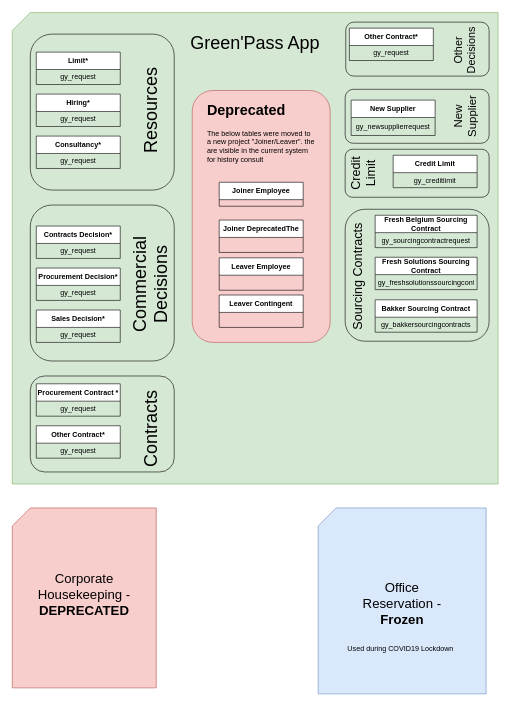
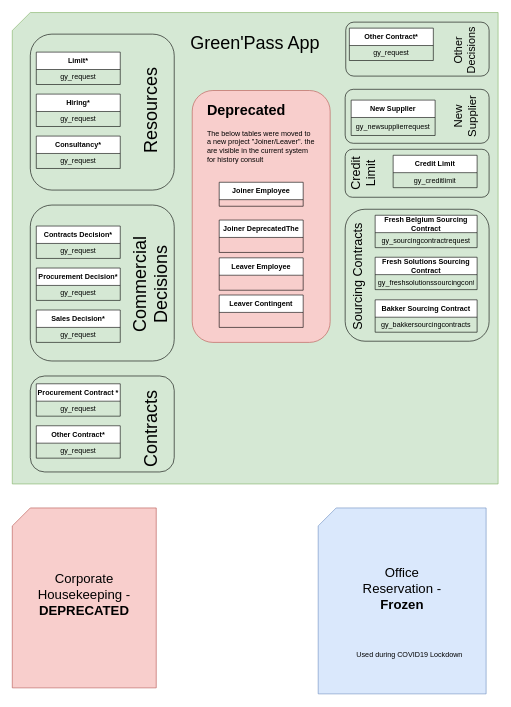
  <mxCell id="0" />
  <mxCell id="1" parent="0" />
  <mxCell id="2" value="" style="shape=card;whiteSpace=wrap;html=1;fillColor=#d5e8d4;strokeColor=#82b366;" parent="1" vertex="1"><mxGeometry x="20" y="20" width="810" height="786" as="geometry" /></mxCell>
  <mxCell id="3" value="" style="rounded=1;whiteSpace=wrap;html=1;fillColor=none;" parent="1" vertex="1"><mxGeometry x="50" y="56" width="240" height="260" as="geometry" /></mxCell>
  <mxCell id="4" value="" style="rounded=1;whiteSpace=wrap;html=1;fillColor=none;" parent="1" vertex="1"><mxGeometry x="50" y="341" width="240" height="260" as="geometry" /></mxCell>
  <mxCell id="5" value="" style="rounded=1;whiteSpace=wrap;html=1;fillColor=none;" parent="1" vertex="1"><mxGeometry x="50" y="626" width="240" height="160" as="geometry" /></mxCell>
  <mxCell id="6" value="" style="rounded=1;whiteSpace=wrap;html=1;fillColor=none;" parent="1" vertex="1"><mxGeometry x="576" y="36" width="239" height="90" as="geometry" /></mxCell>
  <mxCell id="7" value="" style="rounded=1;whiteSpace=wrap;html=1;fillColor=none;" parent="1" vertex="1"><mxGeometry x="575" y="348" width="240" height="220" as="geometry" /></mxCell>
  <mxCell id="8" value="" style="rounded=1;whiteSpace=wrap;html=1;fillColor=none;" parent="1" vertex="1"><mxGeometry x="575" y="248" width="240" height="80" as="geometry" /></mxCell>
  <mxCell id="9" value="" style="rounded=1;whiteSpace=wrap;html=1;fillColor=none;" parent="1" vertex="1"><mxGeometry x="575" y="148" width="240" height="90" as="geometry" /></mxCell>
  <mxCell id="10" value="Limit*" style="swimlane;fontStyle=1;align=center;verticalAlign=middle;childLayout=stackLayout;horizontal=1;startSize=29;horizontalStack=0;resizeParent=1;resizeParentMax=0;resizeLast=0;collapsible=0;marginBottom=0;html=1;whiteSpace=wrap;" parent="1" vertex="1"><mxGeometry x="60" y="86" width="140" height="54" as="geometry" /></mxCell>
  <mxCell id="11" value="&lt;div align=&quot;center&quot;&gt;gy_request&lt;/div&gt;" style="text;html=1;strokeColor=none;fillColor=none;align=center;verticalAlign=middle;spacingLeft=4;spacingRight=4;overflow=hidden;rotatable=0;points=[[0,0.5],[1,0.5]];portConstraint=eastwest;whiteSpace=wrap;" parent="10" vertex="1"><mxGeometry y="29" width="140" height="25" as="geometry" /></mxCell>
  <mxCell id="12" value="Hiring*" style="swimlane;fontStyle=1;align=center;verticalAlign=middle;childLayout=stackLayout;horizontal=1;startSize=29;horizontalStack=0;resizeParent=1;resizeParentMax=0;resizeLast=0;collapsible=0;marginBottom=0;html=1;whiteSpace=wrap;" parent="1" vertex="1"><mxGeometry x="60" y="156" width="140" height="54" as="geometry" /></mxCell>
  <mxCell id="13" value="&lt;div align=&quot;center&quot;&gt;gy_request&lt;/div&gt;" style="text;html=1;strokeColor=none;fillColor=none;align=center;verticalAlign=middle;spacingLeft=4;spacingRight=4;overflow=hidden;rotatable=0;points=[[0,0.5],[1,0.5]];portConstraint=eastwest;whiteSpace=wrap;" parent="12" vertex="1"><mxGeometry y="29" width="140" height="25" as="geometry" /></mxCell>
  <mxCell id="14" value="Consultancy*" style="swimlane;fontStyle=1;align=center;verticalAlign=middle;childLayout=stackLayout;horizontal=1;startSize=29;horizontalStack=0;resizeParent=1;resizeParentMax=0;resizeLast=0;collapsible=0;marginBottom=0;html=1;whiteSpace=wrap;" parent="1" vertex="1"><mxGeometry x="60" y="226" width="140" height="54" as="geometry" /></mxCell>
  <mxCell id="15" value="gy_request" style="text;html=1;strokeColor=none;fillColor=none;align=center;verticalAlign=middle;spacingLeft=4;spacingRight=4;overflow=hidden;rotatable=0;points=[[0,0.5],[1,0.5]];portConstraint=eastwest;whiteSpace=wrap;" parent="14" vertex="1"><mxGeometry y="29" width="140" height="25" as="geometry" /></mxCell>
  <mxCell id="16" value="Contracts Decision*" style="swimlane;fontStyle=1;align=center;verticalAlign=middle;childLayout=stackLayout;horizontal=1;startSize=29;horizontalStack=0;resizeParent=1;resizeParentMax=0;resizeLast=0;collapsible=0;marginBottom=0;html=1;whiteSpace=wrap;" parent="1" vertex="1"><mxGeometry x="60" y="376" width="140" height="54" as="geometry" /></mxCell>
  <mxCell id="17" value="gy_request" style="text;html=1;strokeColor=none;fillColor=none;align=center;verticalAlign=middle;spacingLeft=4;spacingRight=4;overflow=hidden;rotatable=0;points=[[0,0.5],[1,0.5]];portConstraint=eastwest;whiteSpace=wrap;" parent="16" vertex="1"><mxGeometry y="29" width="140" height="25" as="geometry" /></mxCell>
  <mxCell id="18" value="Procurement Decision*" style="swimlane;fontStyle=1;align=center;verticalAlign=middle;childLayout=stackLayout;horizontal=1;startSize=29;horizontalStack=0;resizeParent=1;resizeParentMax=0;resizeLast=0;collapsible=0;marginBottom=0;html=1;whiteSpace=wrap;" parent="1" vertex="1"><mxGeometry x="60" y="446" width="140" height="54" as="geometry" /></mxCell>
  <mxCell id="19" value="gy_request" style="text;html=1;strokeColor=none;fillColor=none;align=center;verticalAlign=middle;spacingLeft=4;spacingRight=4;overflow=hidden;rotatable=0;points=[[0,0.5],[1,0.5]];portConstraint=eastwest;whiteSpace=wrap;" parent="18" vertex="1"><mxGeometry y="29" width="140" height="25" as="geometry" /></mxCell>
  <mxCell id="20" value="Procurement Contract *" style="swimlane;fontStyle=1;align=center;verticalAlign=middle;childLayout=stackLayout;horizontal=1;startSize=29;horizontalStack=0;resizeParent=1;resizeParentMax=0;resizeLast=0;collapsible=0;marginBottom=0;html=1;whiteSpace=wrap;" parent="1" vertex="1"><mxGeometry x="60" y="639" width="140" height="54" as="geometry" /></mxCell>
  <mxCell id="21" value="gy_request" style="text;html=1;strokeColor=none;fillColor=none;align=center;verticalAlign=middle;spacingLeft=4;spacingRight=4;overflow=hidden;rotatable=0;points=[[0,0.5],[1,0.5]];portConstraint=eastwest;whiteSpace=wrap;" parent="20" vertex="1"><mxGeometry y="29" width="140" height="25" as="geometry" /></mxCell>
  <mxCell id="22" value="Other Contract*" style="swimlane;fontStyle=1;align=center;verticalAlign=middle;childLayout=stackLayout;horizontal=1;startSize=29;horizontalStack=0;resizeParent=1;resizeParentMax=0;resizeLast=0;collapsible=0;marginBottom=0;html=1;whiteSpace=wrap;" parent="1" vertex="1"><mxGeometry x="60" y="709" width="140" height="54" as="geometry" /></mxCell>
  <mxCell id="23" value="gy_request" style="text;html=1;strokeColor=none;fillColor=none;align=center;verticalAlign=middle;spacingLeft=4;spacingRight=4;overflow=hidden;rotatable=0;points=[[0,0.5],[1,0.5]];portConstraint=eastwest;whiteSpace=wrap;" parent="22" vertex="1"><mxGeometry y="29" width="140" height="25" as="geometry" /></mxCell>
  <mxCell id="24" value="New Supplier" style="swimlane;fontStyle=1;align=center;verticalAlign=middle;childLayout=stackLayout;horizontal=1;startSize=29;horizontalStack=0;resizeParent=1;resizeParentMax=0;resizeLast=0;collapsible=0;marginBottom=0;html=1;whiteSpace=wrap;" parent="1" vertex="1"><mxGeometry x="585" y="166" width="140" height="59" as="geometry" /></mxCell>
  <mxCell id="25" value="gy_newsupplierrequest" style="text;html=1;strokeColor=none;fillColor=none;align=center;verticalAlign=middle;whiteSpace=wrap;rounded=0;" parent="24" vertex="1"><mxGeometry y="29" width="140" height="30" as="geometry" /></mxCell>
  <mxCell id="26" value="Credit Limit" style="swimlane;fontStyle=1;align=center;verticalAlign=middle;childLayout=stackLayout;horizontal=1;startSize=29;horizontalStack=0;resizeParent=1;resizeParentMax=0;resizeLast=0;collapsible=0;marginBottom=0;html=1;whiteSpace=wrap;" parent="1" vertex="1"><mxGeometry x="655" y="258" width="140" height="54" as="geometry" /></mxCell>
  <mxCell id="27" value="gy_creditlimit" style="text;html=1;strokeColor=none;fillColor=none;align=center;verticalAlign=middle;spacingLeft=4;spacingRight=4;overflow=hidden;rotatable=0;points=[[0,0.5],[1,0.5]];portConstraint=eastwest;whiteSpace=wrap;" parent="26" vertex="1"><mxGeometry y="29" width="140" height="25" as="geometry" /></mxCell>
  <mxCell id="28" value="Fresh Belgium Sourcing Contract" style="swimlane;fontStyle=1;align=center;verticalAlign=middle;childLayout=stackLayout;horizontal=1;startSize=29;horizontalStack=0;resizeParent=1;resizeParentMax=0;resizeLast=0;collapsible=0;marginBottom=0;html=1;whiteSpace=wrap;" parent="1" vertex="1"><mxGeometry x="625" y="358" width="170" height="54" as="geometry" /></mxCell>
  <mxCell id="29" value="gy_sourcingcontractrequest" style="text;html=1;strokeColor=none;fillColor=none;align=center;verticalAlign=middle;spacingLeft=4;spacingRight=4;overflow=hidden;rotatable=0;points=[[0,0.5],[1,0.5]];portConstraint=eastwest;whiteSpace=wrap;" parent="28" vertex="1"><mxGeometry y="29" width="170" height="25" as="geometry" /></mxCell>
  <mxCell id="30" value="Sales Decision*" style="swimlane;fontStyle=1;align=center;verticalAlign=middle;childLayout=stackLayout;horizontal=1;startSize=29;horizontalStack=0;resizeParent=1;resizeParentMax=0;resizeLast=0;collapsible=0;marginBottom=0;html=1;whiteSpace=wrap;" parent="1" vertex="1"><mxGeometry x="60" y="516" width="140" height="54" as="geometry" /></mxCell>
  <mxCell id="31" value="gy_request" style="text;html=1;strokeColor=none;fillColor=none;align=center;verticalAlign=middle;spacingLeft=4;spacingRight=4;overflow=hidden;rotatable=0;points=[[0,0.5],[1,0.5]];portConstraint=eastwest;whiteSpace=wrap;" parent="30" vertex="1"><mxGeometry y="29" width="140" height="25" as="geometry" /></mxCell>
  <mxCell id="32" value="Fresh Solutions Sourcing Contract" style="swimlane;fontStyle=1;align=center;verticalAlign=middle;childLayout=stackLayout;horizontal=1;startSize=29;horizontalStack=0;resizeParent=1;resizeParentMax=0;resizeLast=0;collapsible=0;marginBottom=0;html=1;whiteSpace=wrap;" parent="1" vertex="1"><mxGeometry x="625" y="428" width="170" height="54" as="geometry" /></mxCell>
  <mxCell id="33" value="gy_freshsolutionssourcingcontracts" style="text;html=1;strokeColor=none;fillColor=none;align=center;verticalAlign=middle;spacingLeft=4;spacingRight=4;overflow=hidden;rotatable=0;points=[[0,0.5],[1,0.5]];portConstraint=eastwest;whiteSpace=wrap;" parent="32" vertex="1"><mxGeometry y="29" width="170" height="25" as="geometry" /></mxCell>
  <mxCell id="34" value="Bakker Sourcing Contract" style="swimlane;fontStyle=1;align=center;verticalAlign=middle;childLayout=stackLayout;horizontal=1;startSize=29;horizontalStack=0;resizeParent=1;resizeParentMax=0;resizeLast=0;collapsible=0;marginBottom=0;html=1;whiteSpace=wrap;" parent="1" vertex="1"><mxGeometry x="625" y="499" width="170" height="54" as="geometry" /></mxCell>
  <mxCell id="35" value="gy_bakkersourcingcontracts" style="text;html=1;strokeColor=none;fillColor=none;align=center;verticalAlign=middle;spacingLeft=4;spacingRight=4;overflow=hidden;rotatable=0;points=[[0,0.5],[1,0.5]];portConstraint=eastwest;whiteSpace=wrap;" parent="34" vertex="1"><mxGeometry y="29" width="170" height="25" as="geometry" /></mxCell>
  <mxCell id="36" value="Other Contract*" style="swimlane;fontStyle=1;align=center;verticalAlign=middle;childLayout=stackLayout;horizontal=1;startSize=29;horizontalStack=0;resizeParent=1;resizeParentMax=0;resizeLast=0;collapsible=0;marginBottom=0;html=1;whiteSpace=wrap;" parent="1" vertex="1"><mxGeometry x="582" y="46" width="140" height="54" as="geometry" /></mxCell>
  <mxCell id="37" value="gy_request" style="text;html=1;strokeColor=none;fillColor=none;align=center;verticalAlign=middle;spacingLeft=4;spacingRight=4;overflow=hidden;rotatable=0;points=[[0,0.5],[1,0.5]];portConstraint=eastwest;whiteSpace=wrap;" parent="36" vertex="1"><mxGeometry y="29" width="140" height="25" as="geometry" /></mxCell>
  <mxCell id="38" value="Resources" style="text;html=1;strokeColor=none;fillColor=none;align=center;verticalAlign=middle;whiteSpace=wrap;rounded=0;rotation=-90;fontSize=30;" parent="1" vertex="1"><mxGeometry x="220" y="168" width="60" height="30" as="geometry" /></mxCell>
  <mxCell id="39" value="Commercial Decisions" style="text;html=1;strokeColor=none;fillColor=none;align=center;verticalAlign=middle;whiteSpace=wrap;rounded=0;rotation=-90;fontSize=30;" parent="1" vertex="1"><mxGeometry x="220" y="458" width="60" height="30" as="geometry" /></mxCell>
  <mxCell id="40" value="Contracts" style="text;html=1;strokeColor=none;fillColor=none;align=center;verticalAlign=middle;whiteSpace=wrap;rounded=0;rotation=-90;fontSize=30;" parent="1" vertex="1"><mxGeometry x="220" y="699" width="60" height="30" as="geometry" /></mxCell>
  <mxCell id="41" value="&lt;font style=&quot;font-size: 18px;&quot;&gt;Other Decisions&lt;/font&gt;" style="text;html=1;strokeColor=none;fillColor=none;align=center;verticalAlign=middle;whiteSpace=wrap;rounded=0;rotation=-90;fontSize=18;" parent="1" vertex="1"><mxGeometry x="745" y="68" width="60" height="30" as="geometry" /></mxCell>
  <mxCell id="42" value="New Supplier" style="text;html=1;strokeColor=none;fillColor=none;align=center;verticalAlign=middle;whiteSpace=wrap;rounded=0;rotation=-90;fontSize=19;" parent="1" vertex="1"><mxGeometry x="745" y="178" width="60" height="30" as="geometry" /></mxCell>
  <mxCell id="43" value="Credit Limit" style="text;html=1;strokeColor=none;fillColor=none;align=center;verticalAlign=middle;whiteSpace=wrap;rounded=0;rotation=-90;fontSize=21;" parent="1" vertex="1"><mxGeometry x="575" y="273" width="60" height="30" as="geometry" /></mxCell>
  <mxCell id="44" value="Sourcing Contracts" style="text;html=1;strokeColor=none;fillColor=none;align=center;verticalAlign=middle;whiteSpace=wrap;rounded=0;rotation=-90;fontSize=21;" parent="1" vertex="1"><mxGeometry x="500" y="445" width="190" height="30" as="geometry" /></mxCell>
  <mxCell id="45" value="" style="rounded=1;whiteSpace=wrap;html=1;fillColor=#f8cecc;strokeColor=#b85450;" parent="1" vertex="1"><mxGeometry x="320" y="150" width="230" height="420" as="geometry" /></mxCell>
  <mxCell id="46" value="&lt;h1&gt;Deprecated&lt;/h1&gt;&lt;p&gt;The below tables were moved to a new project &quot;Joiner/Leaver&quot;. the are visible in the current system for history consult&lt;br&gt;&lt;/p&gt;" style="text;html=1;strokeColor=none;fillColor=none;spacing=5;spacingTop=-20;whiteSpace=wrap;overflow=hidden;rounded=0;" parent="1" vertex="1"><mxGeometry x="340" y="164" width="190" height="120" as="geometry" /></mxCell>
  <mxCell id="47" value="Joiner Employee" style="swimlane;fontStyle=1;align=center;verticalAlign=middle;childLayout=stackLayout;horizontal=1;startSize=29;horizontalStack=0;resizeParent=1;resizeParentMax=0;resizeLast=0;collapsible=0;marginBottom=0;html=1;whiteSpace=wrap;" parent="1" vertex="1"><mxGeometry x="365" y="303" width="140" height="40" as="geometry" /></mxCell>
  <mxCell id="48" value="Leaver Employee" style="swimlane;fontStyle=1;align=center;verticalAlign=middle;childLayout=stackLayout;horizontal=1;startSize=29;horizontalStack=0;resizeParent=1;resizeParentMax=0;resizeLast=0;collapsible=0;marginBottom=0;html=1;whiteSpace=wrap;" parent="1" vertex="1"><mxGeometry x="365" y="429" width="140" height="54" as="geometry" /></mxCell>
  <mxCell id="49" value="Leaver Contingent" style="swimlane;fontStyle=1;align=center;verticalAlign=middle;childLayout=stackLayout;horizontal=1;startSize=29;horizontalStack=0;resizeParent=1;resizeParentMax=0;resizeLast=0;collapsible=0;marginBottom=0;html=1;whiteSpace=wrap;" parent="1" vertex="1"><mxGeometry x="365" y="491" width="140" height="54" as="geometry" /></mxCell>
  <mxCell id="50" value="Joiner DeprecatedThe" style="swimlane;fontStyle=1;align=center;verticalAlign=middle;childLayout=stackLayout;horizontal=1;startSize=29;horizontalStack=0;resizeParent=1;resizeParentMax=0;resizeLast=0;collapsible=0;marginBottom=0;html=1;whiteSpace=wrap;" parent="1" vertex="1"><mxGeometry x="365" y="366" width="140" height="54" as="geometry" /></mxCell>
  <mxCell id="51" value="Green'Pass App" style="text;html=1;strokeColor=none;fillColor=none;align=center;verticalAlign=middle;whiteSpace=wrap;rounded=0;rotation=0;fontSize=30;" parent="1" vertex="1"><mxGeometry x="295" y="20" width="260" height="100" as="geometry" /></mxCell>
  <mxCell id="52" style="edgeStyle=orthogonalEdgeStyle;rounded=0;orthogonalLoop=1;jettySize=auto;html=1;exitX=0.5;exitY=1;exitDx=0;exitDy=0;exitPerimeter=0;" parent="1" source="2" target="2" edge="1"><mxGeometry relative="1" as="geometry" /></mxCell>
  <mxCell id="53" value="" style="shape=card;whiteSpace=wrap;html=1;fillColor=#f8cecc;strokeColor=#b85450;" parent="1" vertex="1"><mxGeometry x="20" y="846" width="240" height="300" as="geometry" /></mxCell>
  <mxCell id="54" value="" style="shape=card;whiteSpace=wrap;html=1;fillColor=#dae8fc;strokeColor=#6c8ebf;" parent="1" vertex="1"><mxGeometry x="530" y="846" width="280" height="310" as="geometry" /></mxCell>
  <mxCell id="55" value="Corporate Housekeeping - &lt;b&gt;DEPRECATED&lt;br&gt;&lt;/b&gt;" style="text;html=1;strokeColor=none;fillColor=none;align=center;verticalAlign=middle;whiteSpace=wrap;rounded=0;fontSize=22;" parent="1" vertex="1"><mxGeometry x="60" y="966" width="160" height="50" as="geometry" /></mxCell>
- <mxCell id="56" value="Office Reservation - &lt;b&gt;Frozen&lt;/b&gt;" style="text;html=1;strokeColor=none;fillColor=none;align=center;verticalAlign=middle;whiteSpace=wrap;rounded=0;fontSize=22;" parent="1" vertex="1"><mxGeometry x="590" y="981" width="160" height="50" as="geometry" /></mxCell>
- <mxCell id="57" value="Used during COVID19 Lockdown" style="text;html=1;strokeColor=none;fillColor=none;align=center;verticalAlign=middle;whiteSpace=wrap;rounded=0;" parent="1" vertex="1"><mxGeometry x="565" y="1066" width="205" height="30" as="geometry" /></mxCell>
+ <mxCell id="56" value="Office Reservation - &lt;b&gt;Frozen&lt;/b&gt;" style="text;html=1;strokeColor=none;fillColor=none;align=center;verticalAlign=middle;whiteSpace=wrap;rounded=0;fontSize=22;" parent="1" vertex="1"><mxGeometry x="590" y="956" width="160" height="50" as="geometry" /></mxCell>
+ <mxCell id="57" value="Used during COVID19 Lockdown" style="text;html=1;strokeColor=none;fillColor=none;align=center;verticalAlign=middle;whiteSpace=wrap;rounded=0;" parent="1" vertex="1"><mxGeometry x="580" y="1076" width="205" height="30" as="geometry" /></mxCell>
